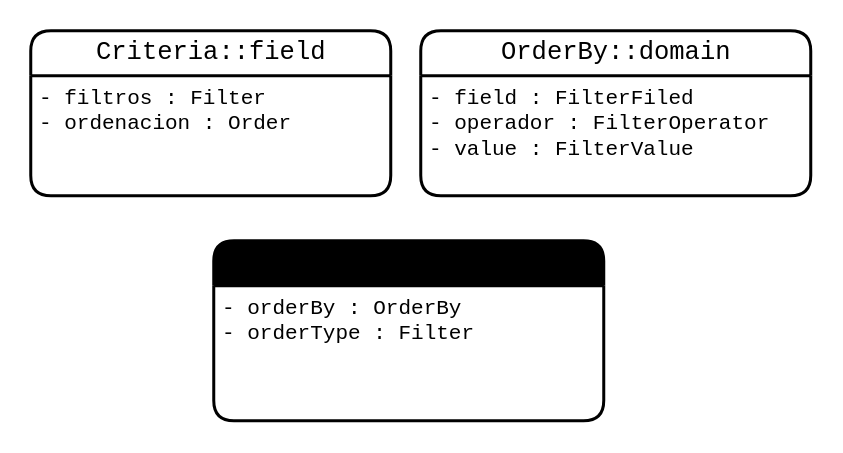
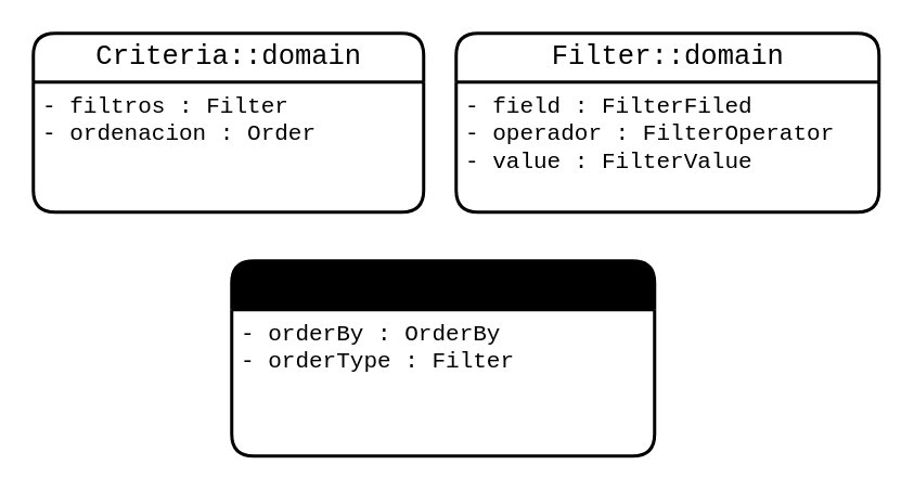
  <mxCell id="0" />
  <mxCell id="1" parent="0" />
- <mxCell id="2" value="Criteria::field" style="swimlane;childLayout=stackLayout;horizontal=1;startSize=30;horizontalStack=0;rounded=1;fontSize=17;fontStyle=0;strokeWidth=2;resizeParent=0;resizeLast=1;shadow=0;dashed=0;align=center;fontFamily=Courier New;html=1;" parent="1" vertex="1"><mxGeometry x="20" y="20" width="240" height="110" as="geometry" /></mxCell>
+ <mxCell id="2" value="Criteria::domain" style="swimlane;childLayout=stackLayout;horizontal=1;startSize=30;horizontalStack=0;rounded=1;fontSize=17;fontStyle=0;strokeWidth=2;resizeParent=0;resizeLast=1;shadow=0;dashed=0;align=center;fontFamily=Courier New;html=1;" parent="1" vertex="1"><mxGeometry x="20" y="20" width="240" height="110" as="geometry" /></mxCell>
  <mxCell id="3" value="- filtros : Filter&lt;br style=&quot;font-size: 14px;&quot;&gt;- ordenacion : Order" style="align=left;strokeColor=none;fillColor=none;spacingLeft=4;fontSize=14;verticalAlign=top;resizable=0;rotatable=0;part=1;fontFamily=Courier New;html=1;" parent="2" vertex="1"><mxGeometry y="30" width="240" height="80" as="geometry" /></mxCell>
- <mxCell id="4" value="OrderBy::domain" style="swimlane;childLayout=stackLayout;horizontal=1;startSize=30;horizontalStack=0;rounded=1;fontSize=17;fontStyle=0;strokeWidth=2;resizeParent=0;resizeLast=1;shadow=0;dashed=0;align=center;fontFamily=Courier New;html=1;" parent="1" vertex="1"><mxGeometry x="280" y="20" width="260" height="110" as="geometry" /></mxCell>
+ <mxCell id="4" value="Filter::domain" style="swimlane;childLayout=stackLayout;horizontal=1;startSize=30;horizontalStack=0;rounded=1;fontSize=17;fontStyle=0;strokeWidth=2;resizeParent=0;resizeLast=1;shadow=0;dashed=0;align=center;fontFamily=Courier New;html=1;" parent="1" vertex="1"><mxGeometry x="280" y="20" width="260" height="110" as="geometry" /></mxCell>
  <mxCell id="5" value="- field : FilterFiled&lt;br style=&quot;font-size: 14px;&quot;&gt;- operador : FilterOperator&lt;br&gt;- value : FilterValue" style="align=left;strokeColor=none;fillColor=none;spacingLeft=4;fontSize=14;verticalAlign=top;resizable=0;rotatable=0;part=1;fontFamily=Courier New;html=1;" parent="4" vertex="1"><mxGeometry y="30" width="260" height="80" as="geometry" /></mxCell>
  <mxCell id="6" value="Order::domain" style="swimlane;childLayout=stackLayout;horizontal=1;startSize=30;horizontalStack=0;rounded=1;fontSize=17;fontStyle=0;strokeWidth=2;resizeParent=0;resizeLast=1;shadow=0;dashed=0;align=center;fontFamily=Courier New;html=1;fillColor=#000000;" parent="1" vertex="1"><mxGeometry x="142" y="160" width="260" height="120" as="geometry" /></mxCell>
  <mxCell id="7" value="- orderBy : OrderBy&lt;br style=&quot;font-size: 14px;&quot;&gt;- orderType : Filter" style="align=left;strokeColor=none;fillColor=none;spacingLeft=4;fontSize=14;verticalAlign=top;resizable=0;rotatable=0;part=1;fontFamily=Courier New;html=1;" parent="6" vertex="1"><mxGeometry y="30" width="260" height="90" as="geometry" /></mxCell>
